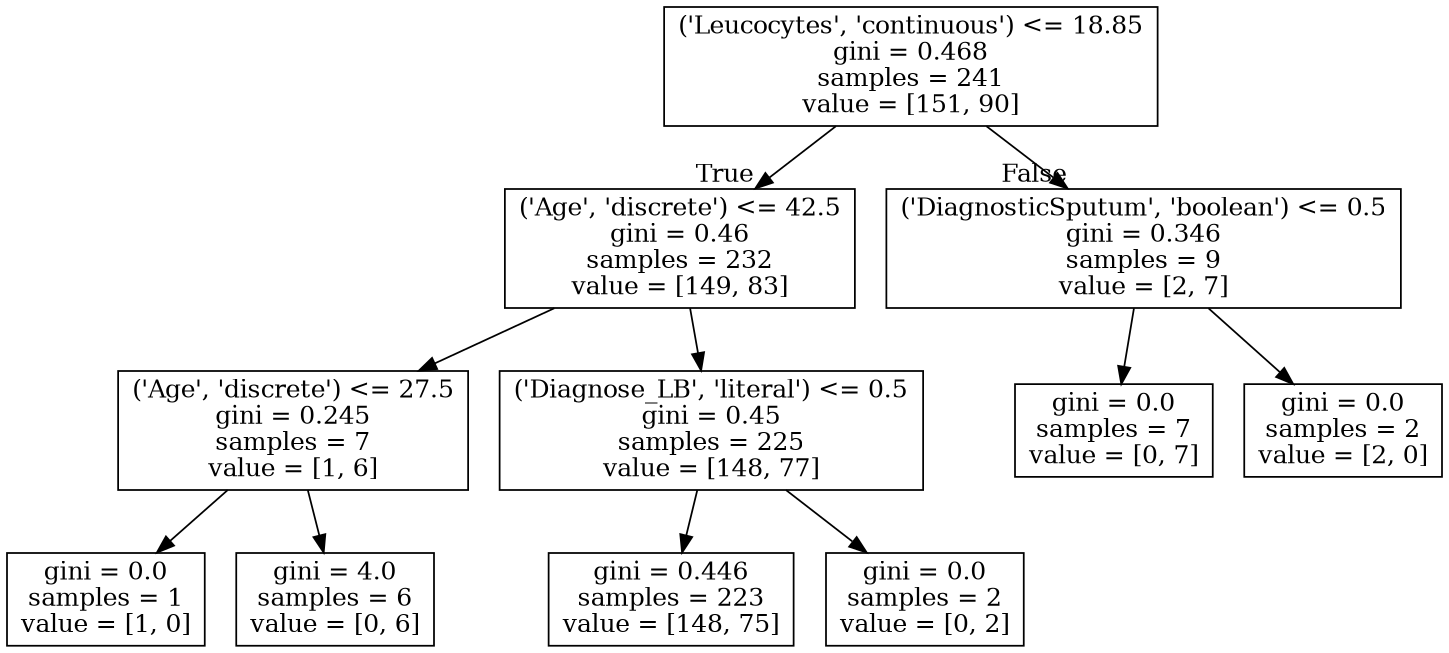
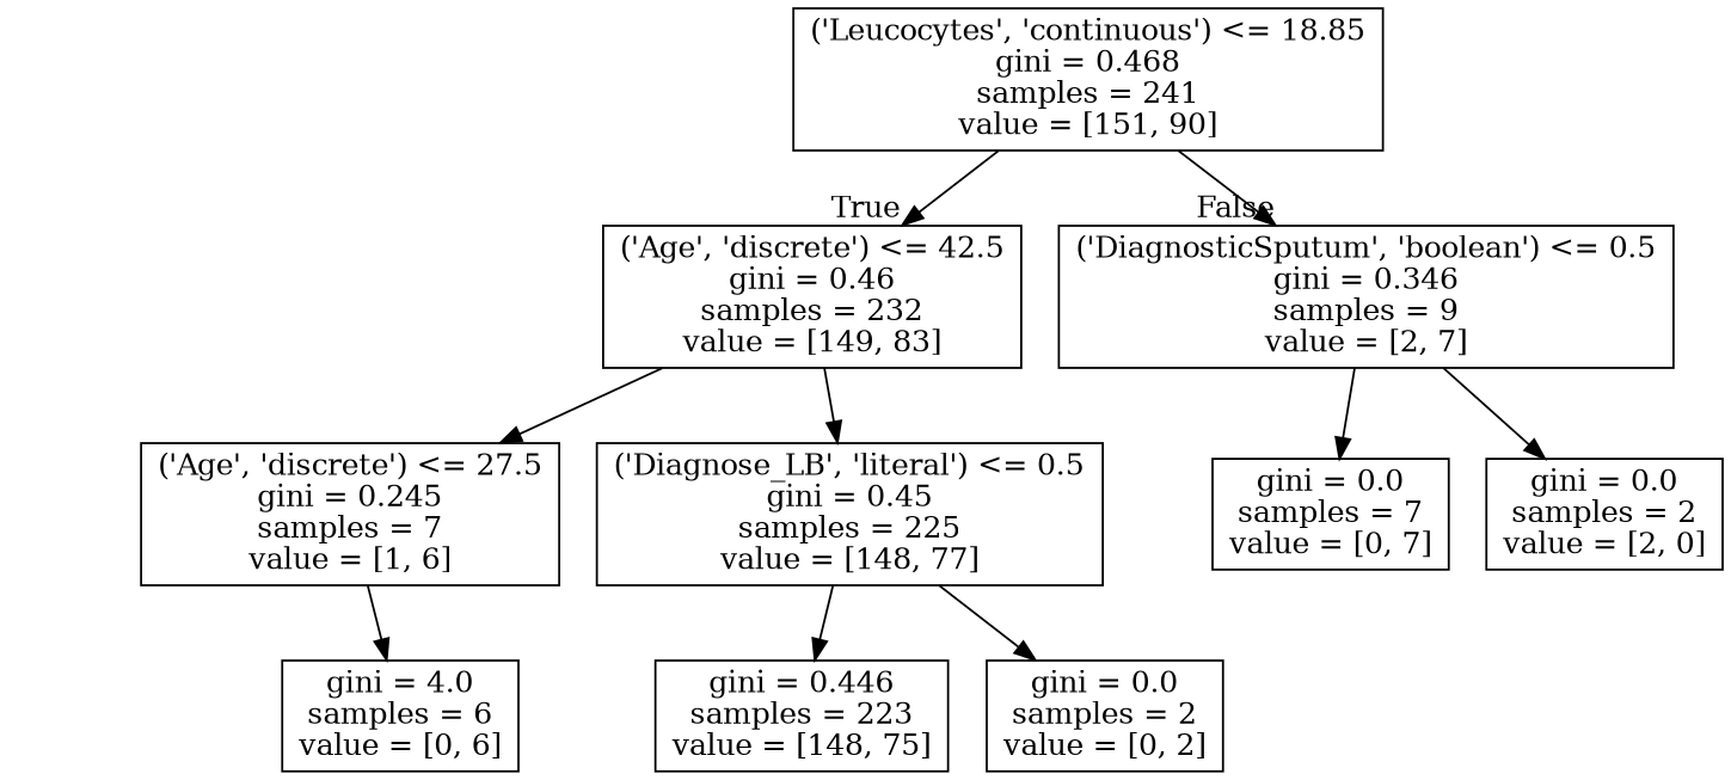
  digraph {
    node [shape=box]
    n1 [label="('Leucocytes', 'continuous') <= 18.85\ngini = 0.468\nsamples = 241\nvalue = [151, 90]"]
    n2 [label="('Age', 'discrete') <= 42.5\ngini = 0.46\nsamples = 232\nvalue = [149, 83]"]
    n3 [label="('DiagnosticSputum', 'boolean') <= 0.5\ngini = 0.346\nsamples = 9\nvalue = [2, 7]"]
    n4 [label="('Age', 'discrete') <= 27.5\ngini = 0.245\nsamples = 7\nvalue = [1, 6]"]
    n5 [label="('Diagnose_LB', 'literal') <= 0.5\ngini = 0.45\nsamples = 225\nvalue = [148, 77]"]
    n6 [label="gini = 0.0\nsamples = 7\nvalue = [0, 7]"]
    n7 [label="gini = 0.0\nsamples = 2\nvalue = [2, 0]"]
-   n8 [label="gini = 0.0\nsamples = 1\nvalue = [1, 0]"]
    n9 [label="gini = 4.0\nsamples = 6\nvalue = [0, 6]"]
    n10 [label="gini = 0.446\nsamples = 223\nvalue = [148, 75]"]
    n11 [label="gini = 0.0\nsamples = 2\nvalue = [0, 2]"]
    n1 -> n2 [headlabel=True labelangle=45 labeldistance=2.5]
    n1 -> n3 [headlabel=False labelangle=-45 labeldistance=2.5]
    n2 -> n4
    n2 -> n5
    n3 -> n6
    n3 -> n7
-   n4 -> n8
    n4 -> n9
    n5 -> n10
    n5 -> n11
  }
